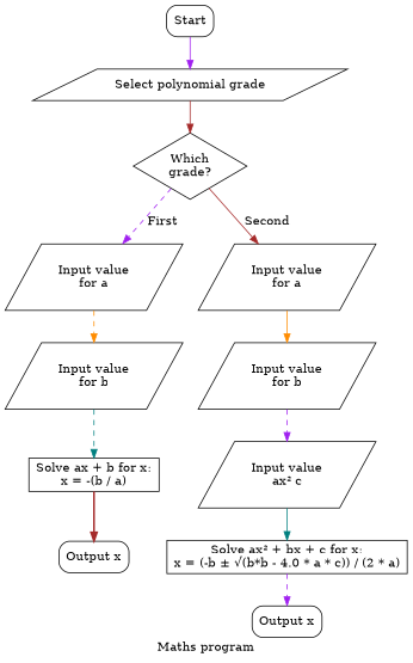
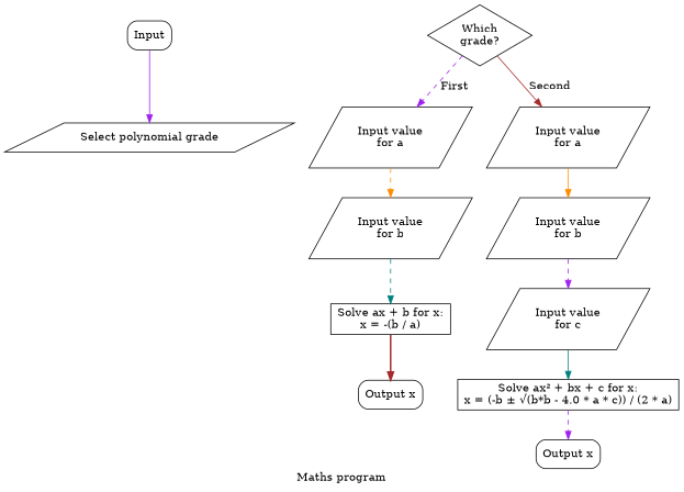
  digraph {
    label="Maths program"
    node [shape=parallelogram]
    edge [color=purple style=solid]
-   n1 [label=Start shape=box style=rounded]
+   n1 [label=Input shape=box style=rounded]
    n2 [label="Select polynomial grade"]
    n3 [label="Which\ngrade?" shape=diamond]
    n4 [label="Input value\nfor a"]
    n5 [label="Input value\nfor a"]
    n6 [label="Input value\nfor b"]
    n7 [label="Input value\nfor b"]
    n8 [label="Solve ax + b for x:\nx = -(b / a)" shape=box]
-   n9 [label="Input value\nax² c"]
+   n9 [label="Input value\nfor c"]
    n10 [label="Output x" shape=box style=rounded]
    n11 [label="Solve ax² + bx + c for x:\nx = (-b ± √(b*b - 4.0 * a * c)) / (2 * a)" shape=box]
    n12 [label="Output x" shape=box style=rounded]
    n1 -> n2
-   n2 -> n3 [color=brown]
    n3 -> n4 [label=First style=dashed]
    n3 -> n5 [color=brown label=Second]
    n4 -> n6 [color=darkorange style=dashed]
    n5 -> n7 [color=darkorange]
    n6 -> n8 [color=teal style=dashed]
    n7 -> n9 [style=dashed]
    n8 -> n10 [color=brown style=bold]
    n9 -> n11 [color=teal]
    n11 -> n12 [style=dashed]
  }
